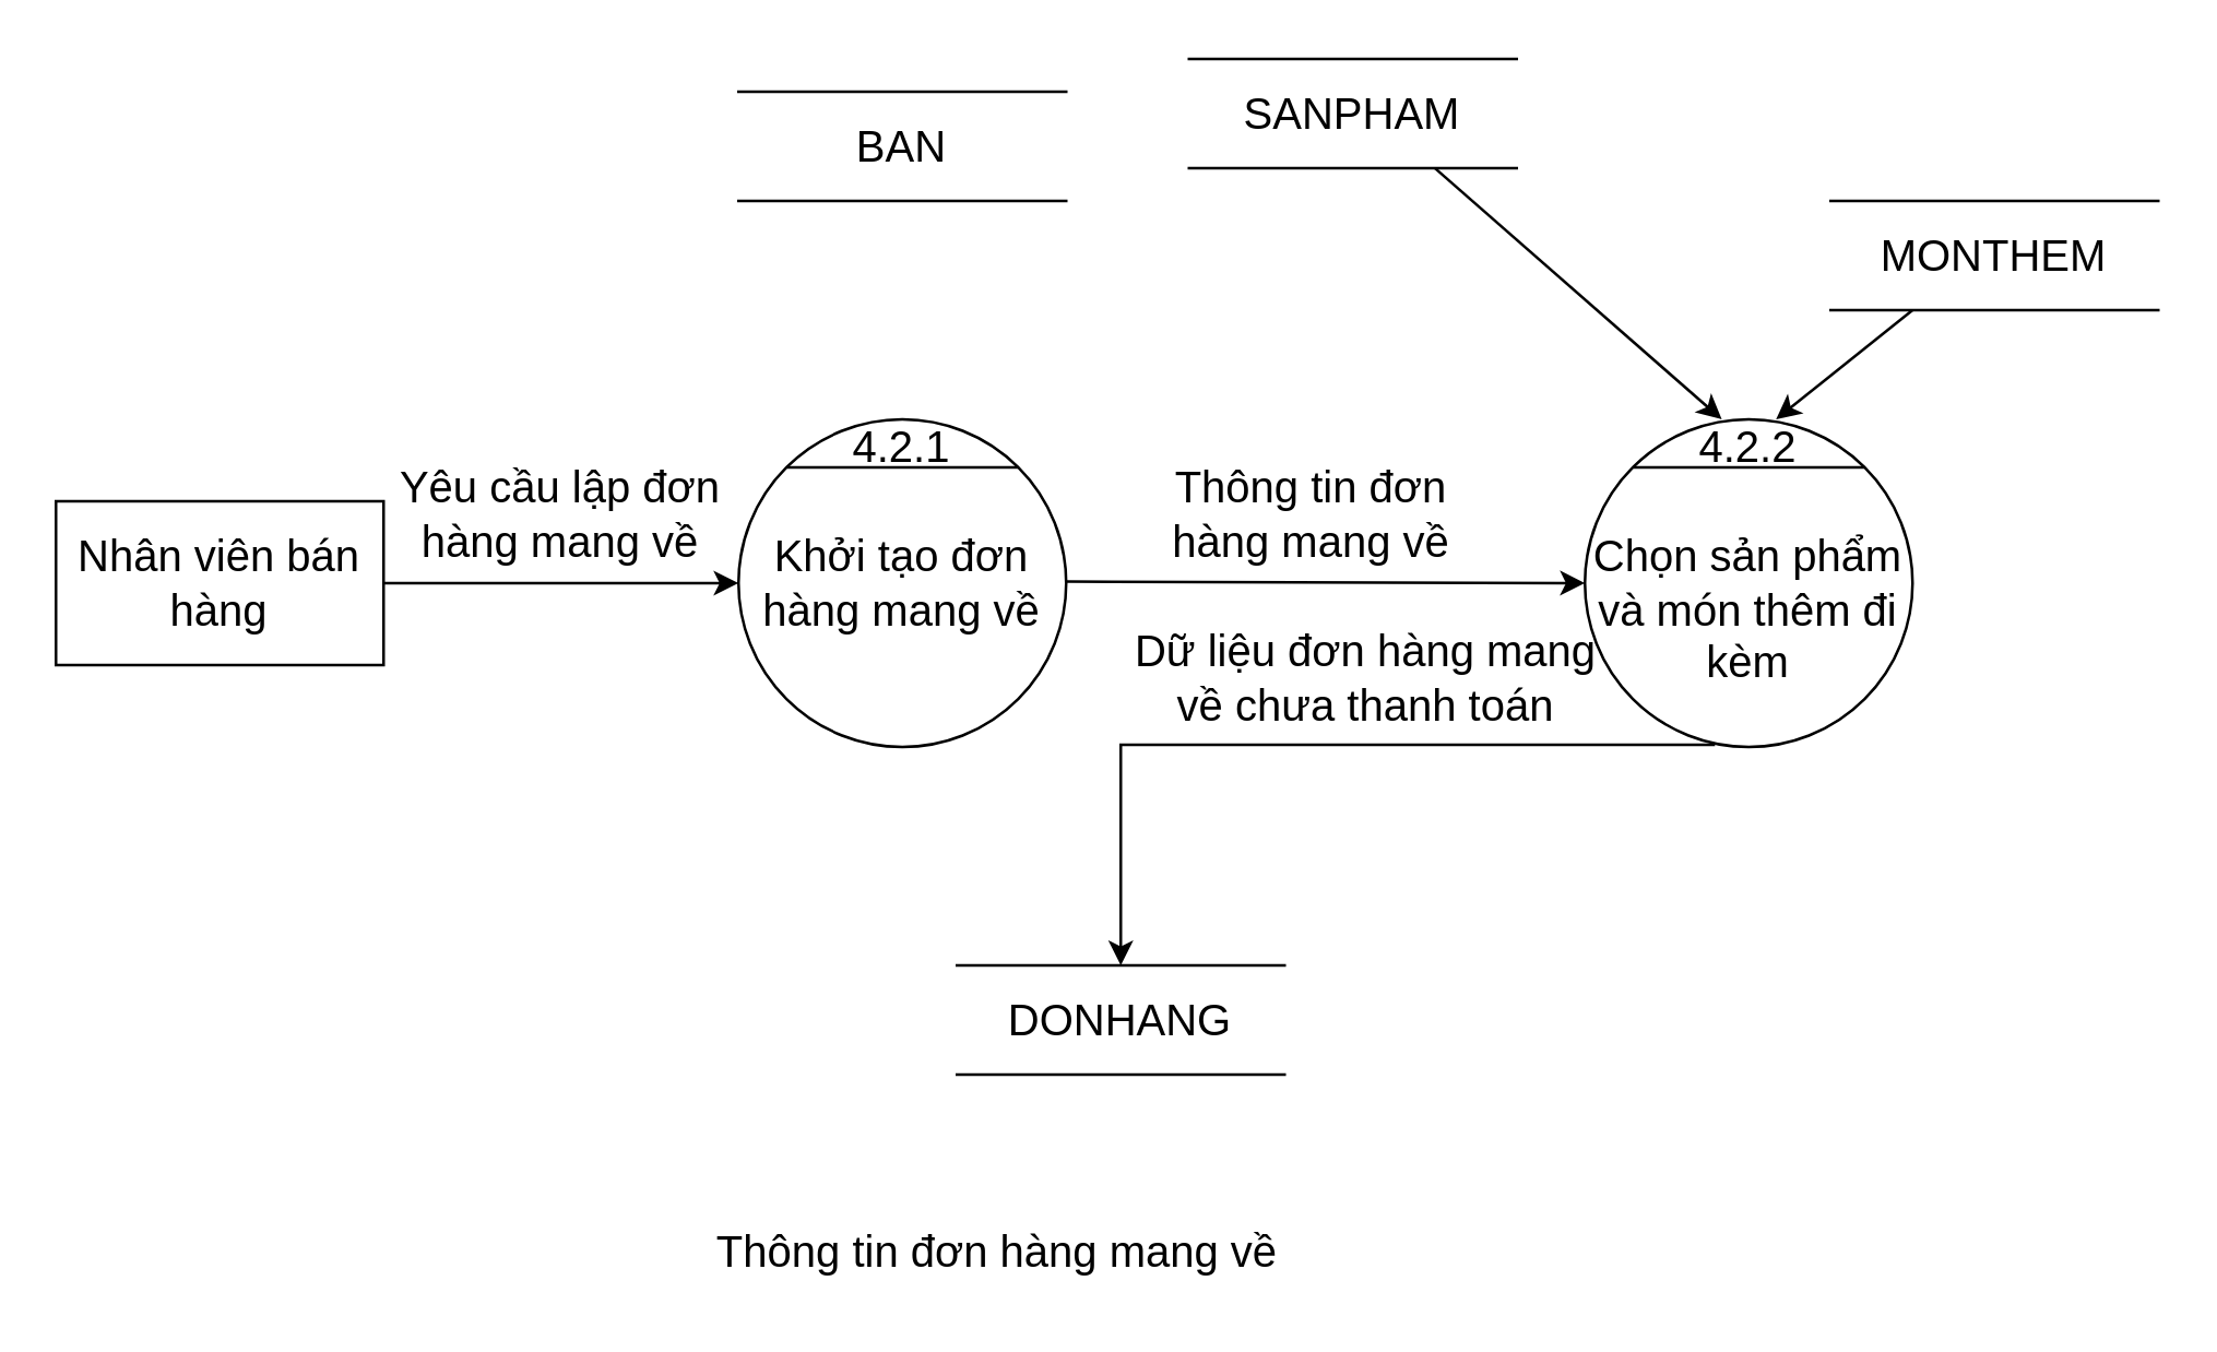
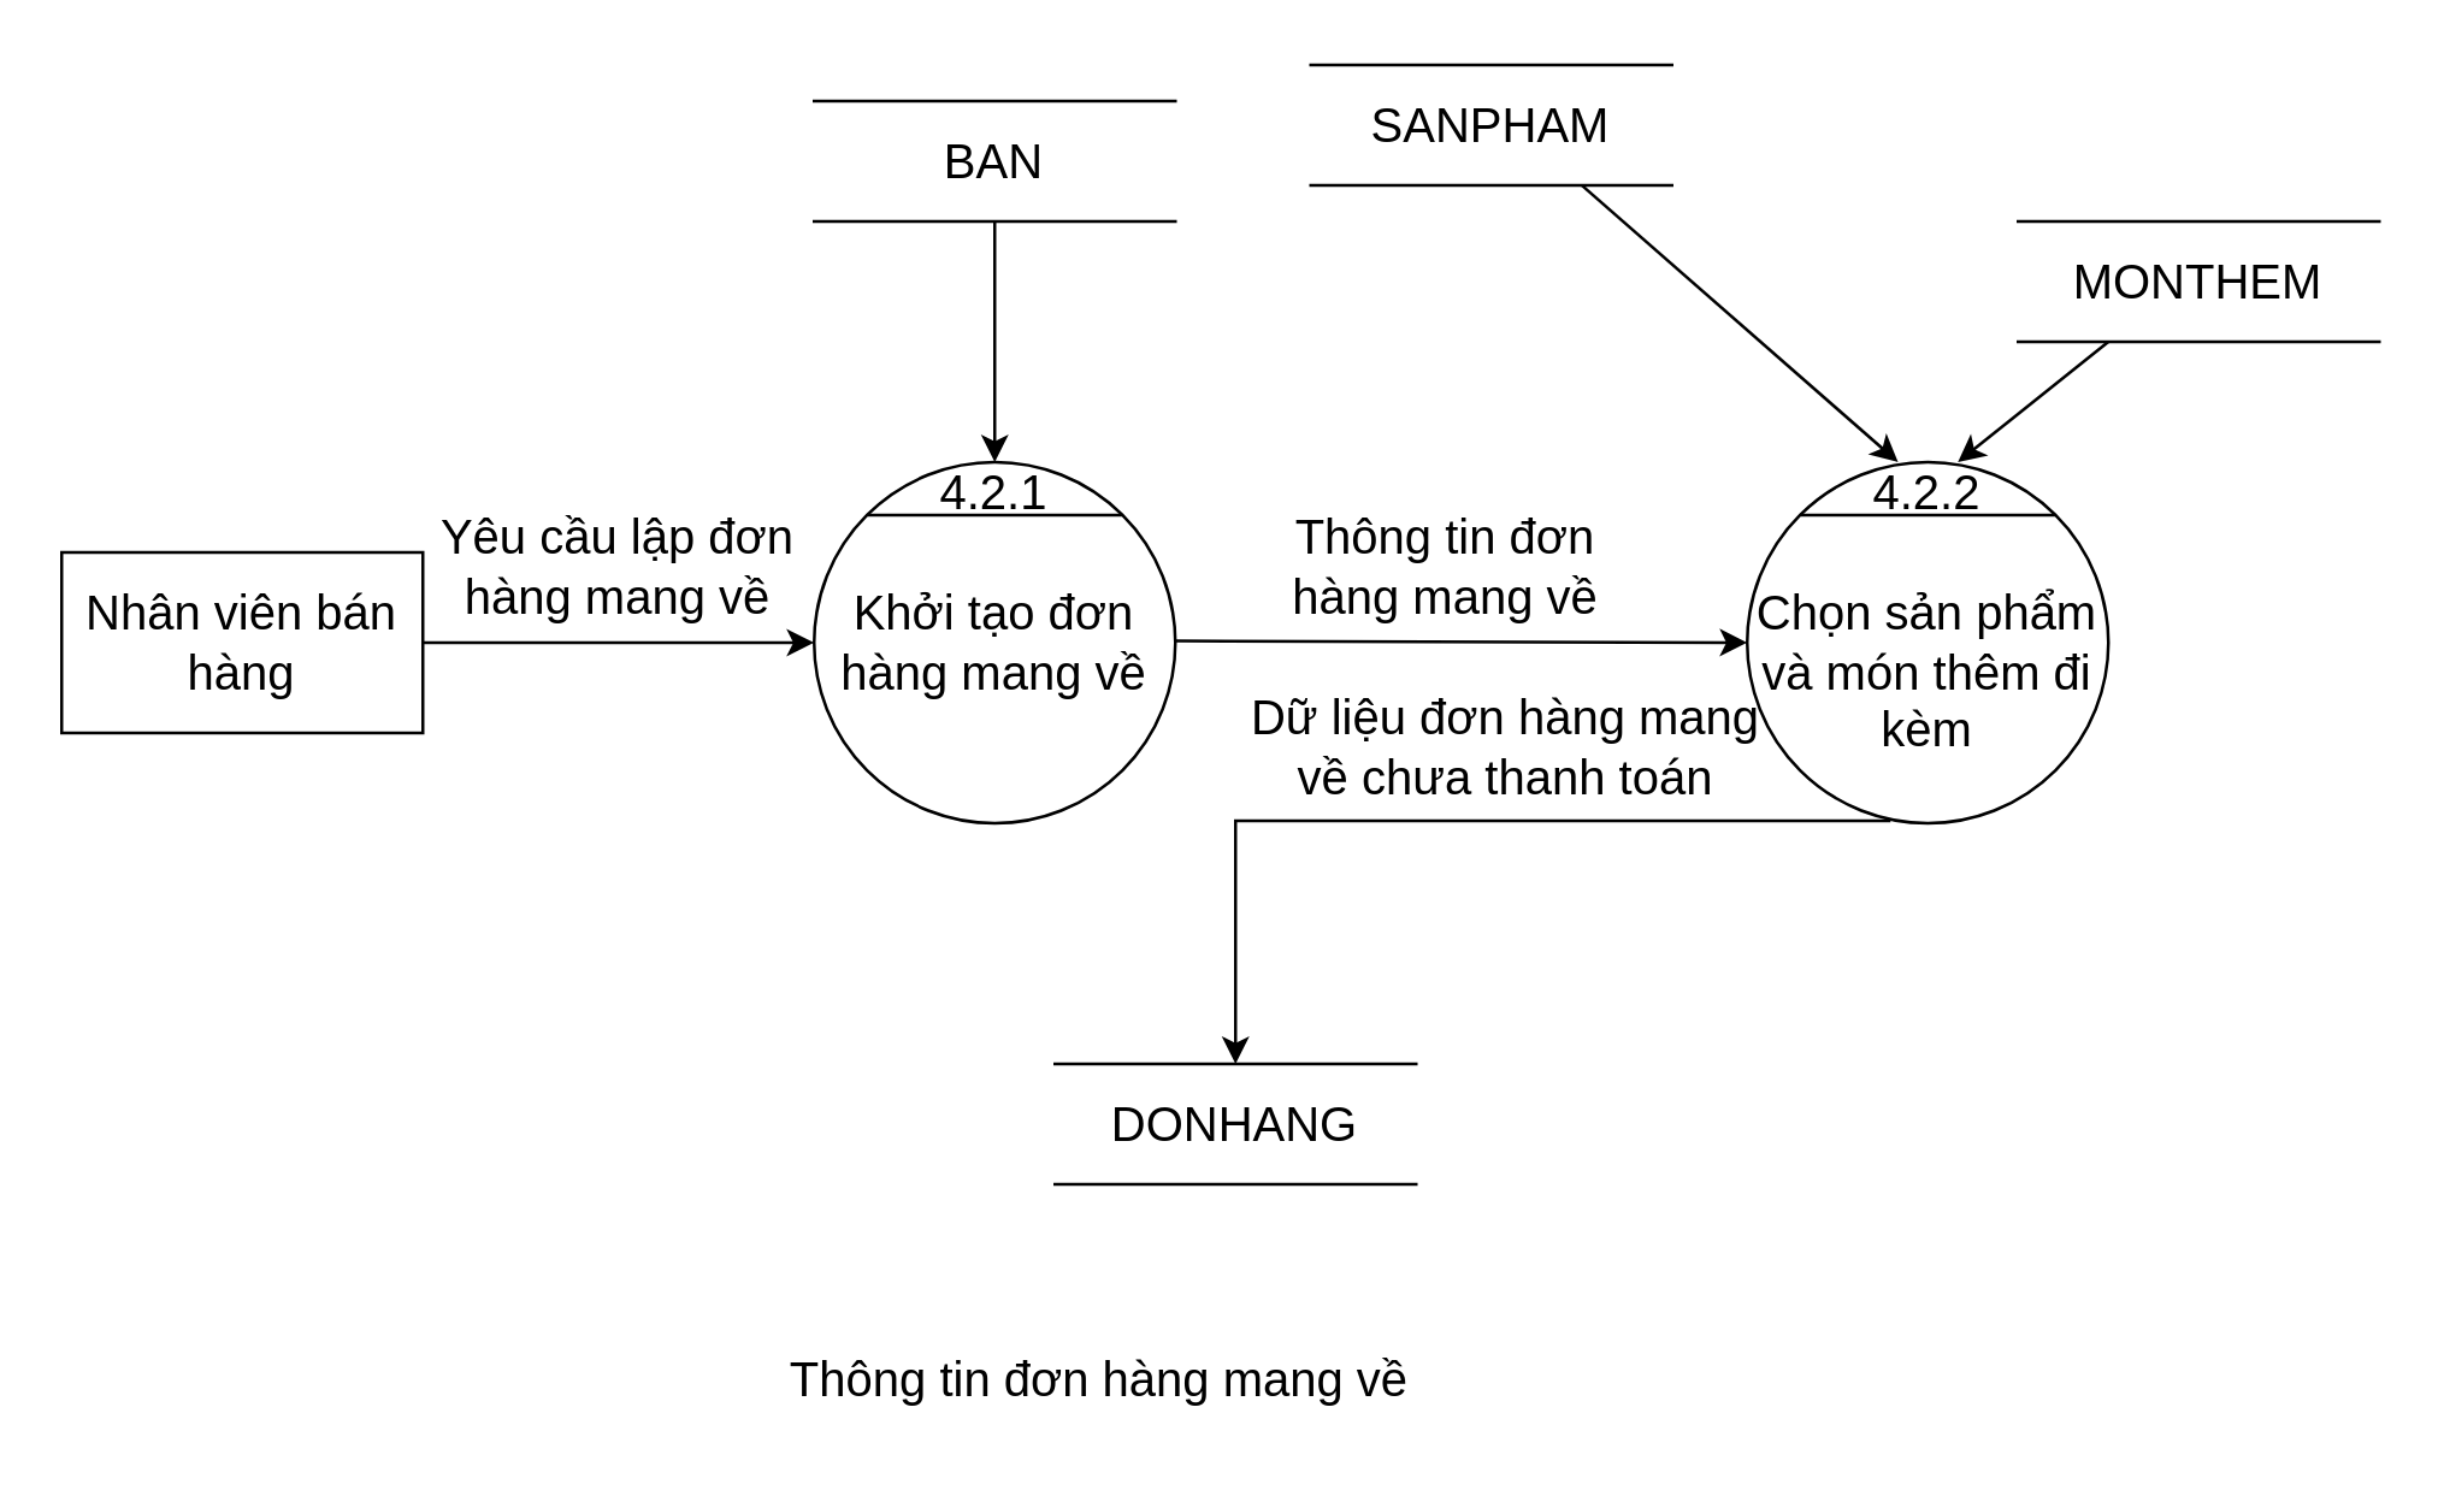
  <mxCell id="0" />
  <mxCell id="1" parent="0" />
  <mxCell id="2" value="Khởi tạo đơn hàng mang về" style="ellipse;whiteSpace=wrap;html=1;aspect=fixed;fontSize=16;" vertex="1" parent="1"><mxGeometry x="270" y="153" width="120" height="120" as="geometry" /></mxCell>
  <mxCell id="3" value="" style="endArrow=none;html=1;rounded=0;exitX=0;exitY=0;exitDx=0;exitDy=0;entryX=1;entryY=0;entryDx=0;entryDy=0;fontSize=16;" edge="1" parent="1" source="2" target="2"><mxGeometry width="50" height="50" relative="1" as="geometry"><mxPoint x="550" y="193" as="sourcePoint" /><mxPoint x="600" y="143" as="targetPoint" /></mxGeometry></mxCell>
  <mxCell id="4" value="4.2.1" style="text;html=1;strokeColor=none;fillColor=none;align=center;verticalAlign=middle;whiteSpace=wrap;rounded=0;fontSize=16;" vertex="1" parent="1"><mxGeometry x="310" y="153" width="40" height="20" as="geometry" /></mxCell>
  <mxCell id="5" value="Nhân viên bán hàng" style="rounded=0;whiteSpace=wrap;html=1;fontSize=16;" vertex="1" parent="1"><mxGeometry x="20" y="183" width="120" height="60" as="geometry" /></mxCell>
  <mxCell id="6" value="Yêu cầu lập đơn hàng mang về" style="text;html=1;strokeColor=none;fillColor=none;align=center;verticalAlign=middle;whiteSpace=wrap;rounded=0;fontSize=16;" vertex="1" parent="1"><mxGeometry x="140" y="173" width="130" height="30" as="geometry" /></mxCell>
  <mxCell id="7" value="" style="endArrow=classic;html=1;rounded=0;exitX=1;exitY=0.5;exitDx=0;exitDy=0;entryX=0;entryY=0.5;entryDx=0;entryDy=0;" edge="1" parent="1" source="5" target="2"><mxGeometry width="50" height="50" relative="1" as="geometry"><mxPoint x="290" y="233" as="sourcePoint" /><mxPoint x="340" y="183" as="targetPoint" /></mxGeometry></mxCell>
  <mxCell id="8" value="" style="endArrow=classic;html=1;rounded=0;exitX=1;exitY=0.5;exitDx=0;exitDy=0;entryX=0;entryY=0.5;entryDx=0;entryDy=0;" edge="1" parent="1" target="9"><mxGeometry width="50" height="50" relative="1" as="geometry"><mxPoint x="390" y="212.41" as="sourcePoint" /><mxPoint x="510" y="212" as="targetPoint" /></mxGeometry></mxCell>
  <mxCell id="9" value="&lt;br&gt;Chọn sản phẩm và món thêm đi kèm" style="ellipse;whiteSpace=wrap;html=1;aspect=fixed;fontSize=16;" vertex="1" parent="1"><mxGeometry x="580" y="153" width="120" height="120" as="geometry" /></mxCell>
  <mxCell id="10" value="" style="endArrow=none;html=1;rounded=0;exitX=0;exitY=0;exitDx=0;exitDy=0;entryX=1;entryY=0;entryDx=0;entryDy=0;fontSize=16;" edge="1" parent="1" source="9" target="9"><mxGeometry width="50" height="50" relative="1" as="geometry"><mxPoint x="800" y="193" as="sourcePoint" /><mxPoint x="850" y="143" as="targetPoint" /></mxGeometry></mxCell>
  <mxCell id="11" value="4.2.2" style="text;html=1;strokeColor=none;fillColor=none;align=center;verticalAlign=middle;whiteSpace=wrap;rounded=0;fontSize=16;" vertex="1" parent="1"><mxGeometry x="620" y="153" width="40" height="20" as="geometry" /></mxCell>
  <mxCell id="12" value="&lt;font style=&quot;font-size: 16px&quot;&gt;Thông tin đơn hàng mang về&lt;/font&gt;" style="text;html=1;strokeColor=none;fillColor=none;align=center;verticalAlign=middle;whiteSpace=wrap;rounded=0;" vertex="1" parent="1"><mxGeometry x="410" y="173" width="140" height="30" as="geometry" /></mxCell>
  <mxCell id="13" value="MONTHEM" style="shape=partialRectangle;whiteSpace=wrap;html=1;left=0;right=0;fillColor=none;fontSize=16;" vertex="1" parent="1"><mxGeometry x="670" y="73" width="120" height="40" as="geometry" /></mxCell>
  <mxCell id="14" value="DONHANG" style="shape=partialRectangle;whiteSpace=wrap;html=1;left=0;right=0;fillColor=none;fontSize=16;" vertex="1" parent="1"><mxGeometry x="350" y="353" width="120" height="40" as="geometry" /></mxCell>
  <mxCell id="15" value="BAN" style="shape=partialRectangle;whiteSpace=wrap;html=1;left=0;right=0;fillColor=none;fontSize=16;" vertex="1" parent="1"><mxGeometry x="270" y="33" width="120" height="40" as="geometry" /></mxCell>
+ <mxCell id="16" value="" style="endArrow=classic;html=1;rounded=0;fontSize=16;exitX=0.5;exitY=1;exitDx=0;exitDy=0;entryX=0.5;entryY=0;entryDx=0;entryDy=0;" edge="1" parent="1" source="15" target="4"><mxGeometry width="50" height="50" relative="1" as="geometry"><mxPoint x="640" y="303" as="sourcePoint" /><mxPoint x="690" y="253" as="targetPoint" /></mxGeometry></mxCell>
  <mxCell id="17" value="" style="edgeStyle=segmentEdgeStyle;endArrow=classic;html=1;rounded=0;fontSize=16;entryX=0.5;entryY=0;entryDx=0;entryDy=0;exitX=0.397;exitY=0.993;exitDx=0;exitDy=0;exitPerimeter=0;" edge="1" parent="1" source="9" target="14"><mxGeometry width="50" height="50" relative="1" as="geometry"><mxPoint x="698.16" y="310.72" as="sourcePoint" /><mxPoint x="600" y="173" as="targetPoint" /></mxGeometry></mxCell>
  <mxCell id="18" value="&lt;span style=&quot;font-size: 16px&quot;&gt;Dữ liệu đơn hàng mang về chưa thanh toán&lt;/span&gt;" style="text;html=1;strokeColor=none;fillColor=none;align=center;verticalAlign=middle;whiteSpace=wrap;rounded=0;" vertex="1" parent="1"><mxGeometry x="410" y="233" width="180" height="30" as="geometry" /></mxCell>
  <mxCell id="19" value="" style="endArrow=classic;html=1;rounded=0;fontSize=16;exitX=0.25;exitY=1;exitDx=0;exitDy=0;entryX=1;entryY=0;entryDx=0;entryDy=0;" edge="1" parent="1" source="13"><mxGeometry width="50" height="50" relative="1" as="geometry"><mxPoint x="460" y="153" as="sourcePoint" /><mxPoint x="650" y="153" as="targetPoint" /></mxGeometry></mxCell>
  <mxCell id="20" value="SANPHAM" style="shape=partialRectangle;whiteSpace=wrap;html=1;left=0;right=0;fillColor=none;fontSize=16;" vertex="1" parent="1"><mxGeometry x="435" y="20.96" width="120" height="40" as="geometry" /></mxCell>
  <mxCell id="21" value="" style="endArrow=classic;html=1;rounded=0;fontSize=16;entryX=0.251;entryY=0.017;entryDx=0;entryDy=0;exitX=0.75;exitY=1;exitDx=0;exitDy=0;entryPerimeter=0;" edge="1" parent="1" source="20"><mxGeometry width="50" height="50" relative="1" as="geometry"><mxPoint x="499" y="100.96" as="sourcePoint" /><mxPoint x="630.12" y="153" as="targetPoint" /></mxGeometry></mxCell>
  <mxCell id="22" value="&lt;font style=&quot;font-size: 16px&quot;&gt;Thông tin đơn hàng mang về&lt;/font&gt;" style="text;html=1;strokeColor=none;fillColor=none;align=center;verticalAlign=middle;whiteSpace=wrap;rounded=0;" vertex="1" parent="1"><mxGeometry x="240" y="443" width="250" height="30" as="geometry" /></mxCell>
